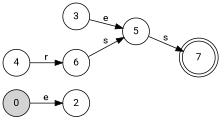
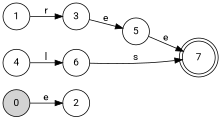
  digraph {
    fontname=Roboto
    rankdir=LR
    node [fontname=Roboto shape=circle]
    edge [fontname=Roboto]
    0 [fillcolor=lightgrey style=filled]
    2
+   1
    3
    5
    4
    6
    7 [shape=doublecircle]
    0 -> 2 [label=e]
+   1 -> 3 [label=r]
    3 -> 5 [label=e]
-   5 -> 7 [label=s]
-   4 -> 6 [label=r]
-   6 -> 5 [label=s]
+   5 -> 7 [label=e]
+   4 -> 6 [label=l]
+   6 -> 7 [label=s]
  }
